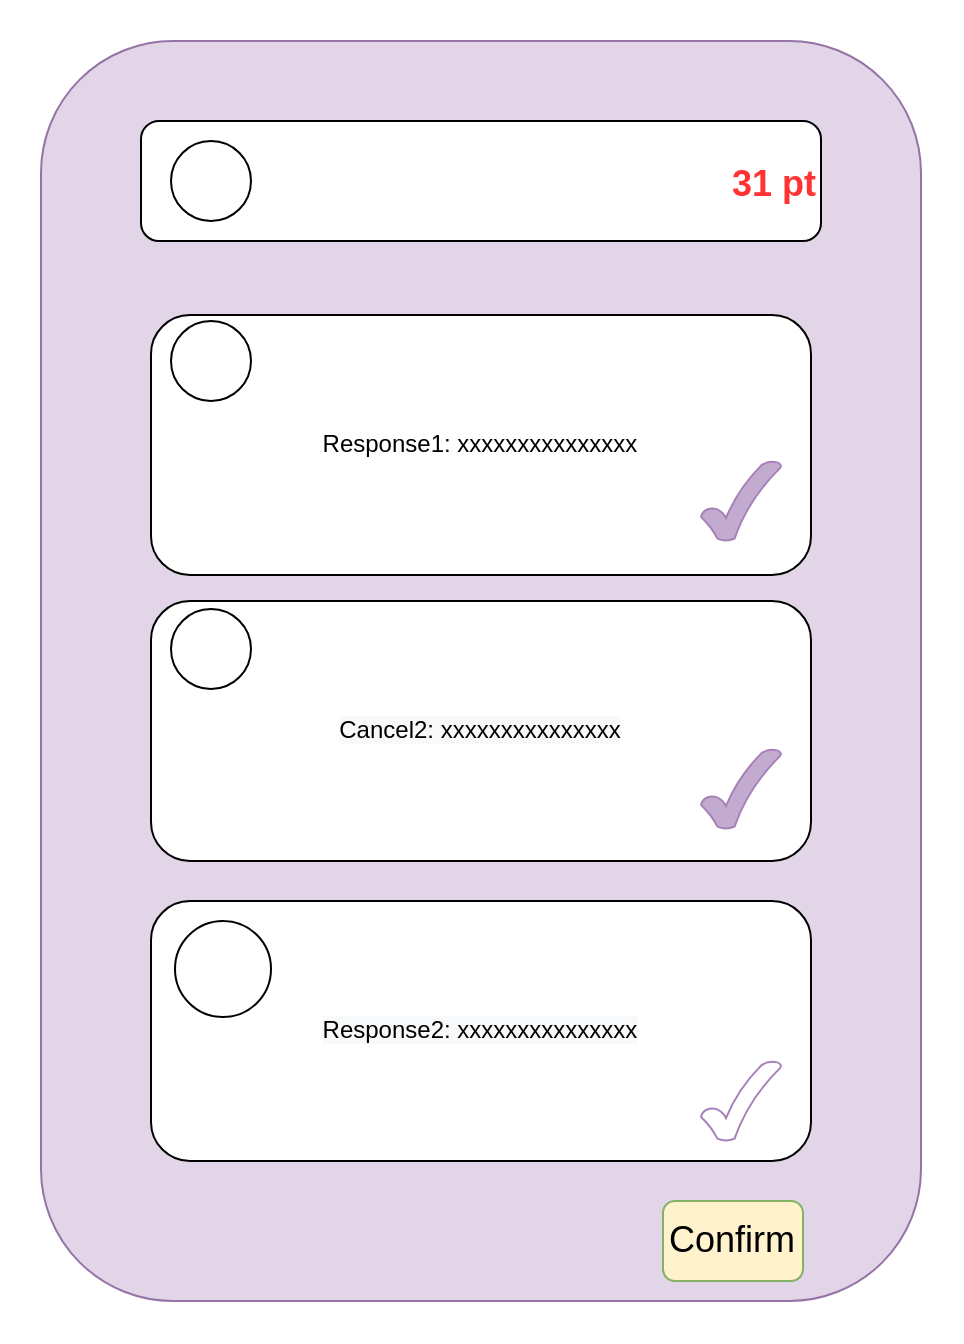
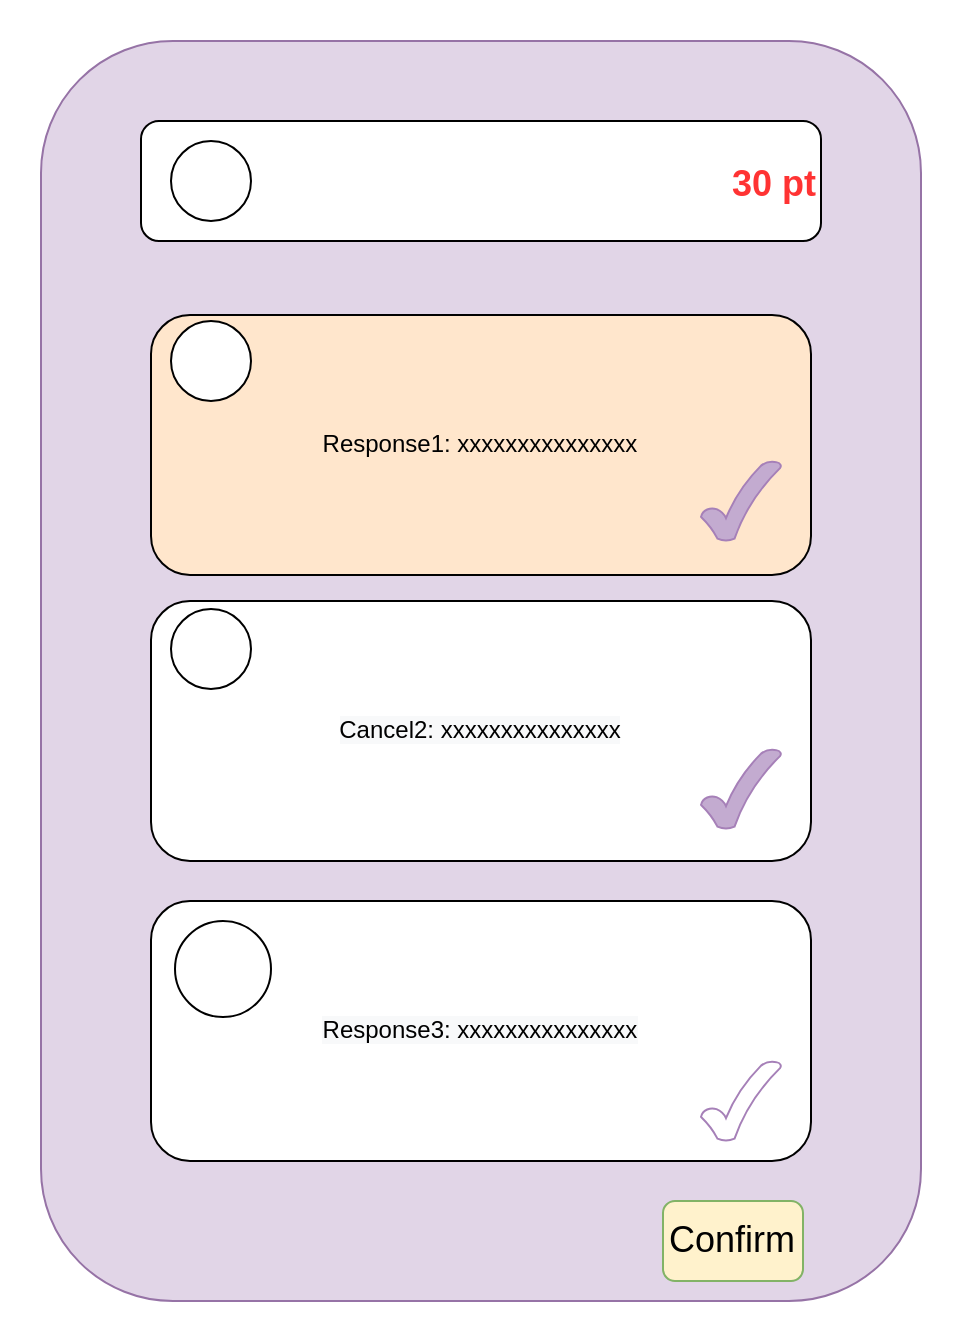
  <mxCell id="0" />
  <mxCell id="1" parent="0" />
  <mxCell id="2" value="" style="rounded=1;whiteSpace=wrap;html=1;fillColor=#e1d5e7;strokeColor=#9673a6;" parent="1" vertex="1"><mxGeometry x="20" y="20" width="440" height="630" as="geometry" /></mxCell>
- <mxCell id="3" value="&lt;h1&gt;&lt;font color=&quot;#ff3333&quot; style=&quot;font-size: 18px;&quot;&gt;31 pt&lt;/font&gt;&lt;/h1&gt;" style="rounded=1;whiteSpace=wrap;html=1;align=right;" parent="1" vertex="1"><mxGeometry x="70" y="60" width="340" height="60" as="geometry" /></mxCell>
- <mxCell id="4" value="Response1: xxxxxxxxxxxxxxx" style="rounded=1;whiteSpace=wrap;html=1;" parent="1" vertex="1"><mxGeometry x="75" y="157" width="330" height="130" as="geometry" /></mxCell>
+ <mxCell id="3" value="&lt;h1&gt;&lt;font color=&quot;#ff3333&quot; style=&quot;font-size: 18px;&quot;&gt;30 pt&lt;/font&gt;&lt;/h1&gt;" style="rounded=1;whiteSpace=wrap;html=1;align=right;" parent="1" vertex="1"><mxGeometry x="70" y="60" width="340" height="60" as="geometry" /></mxCell>
+ <mxCell id="4" value="Response1: xxxxxxxxxxxxxxx" style="rounded=1;whiteSpace=wrap;html=1;fillColor=#ffe6cc;" parent="1" vertex="1"><mxGeometry x="75" y="157" width="330" height="130" as="geometry" /></mxCell>
  <mxCell id="5" value="&lt;span style=&quot;color: rgb(0, 0, 0); font-family: Helvetica; font-size: 12px; font-style: normal; font-variant-ligatures: normal; font-variant-caps: normal; font-weight: 400; letter-spacing: normal; orphans: 2; text-align: center; text-indent: 0px; text-transform: none; widows: 2; word-spacing: 0px; -webkit-text-stroke-width: 0px; background-color: rgb(248, 249, 250); text-decoration-thickness: initial; text-decoration-style: initial; text-decoration-color: initial; float: none; display: inline !important;&quot;&gt;Cancel2: xxxxxxxxxxxxxxx&lt;/span&gt;" style="rounded=1;whiteSpace=wrap;html=1;" parent="1" vertex="1"><mxGeometry x="75" y="300" width="330" height="130" as="geometry" /></mxCell>
- <mxCell id="6" value="&lt;span style=&quot;color: rgb(0, 0, 0); font-family: Helvetica; font-size: 12px; font-style: normal; font-variant-ligatures: normal; font-variant-caps: normal; font-weight: 400; letter-spacing: normal; orphans: 2; text-align: center; text-indent: 0px; text-transform: none; widows: 2; word-spacing: 0px; -webkit-text-stroke-width: 0px; background-color: rgb(248, 249, 250); text-decoration-thickness: initial; text-decoration-style: initial; text-decoration-color: initial; float: none; display: inline !important;&quot;&gt;Response2: xxxxxxxxxxxxxxx&lt;/span&gt;" style="rounded=1;whiteSpace=wrap;html=1;" parent="1" vertex="1"><mxGeometry x="75" y="450" width="330" height="130" as="geometry" /></mxCell>
+ <mxCell id="6" value="&lt;span style=&quot;color: rgb(0, 0, 0); font-family: Helvetica; font-size: 12px; font-style: normal; font-variant-ligatures: normal; font-variant-caps: normal; font-weight: 400; letter-spacing: normal; orphans: 2; text-align: center; text-indent: 0px; text-transform: none; widows: 2; word-spacing: 0px; -webkit-text-stroke-width: 0px; background-color: rgb(248, 249, 250); text-decoration-thickness: initial; text-decoration-style: initial; text-decoration-color: initial; float: none; display: inline !important;&quot;&gt;Response3: xxxxxxxxxxxxxxx&lt;/span&gt;" style="rounded=1;whiteSpace=wrap;html=1;" parent="1" vertex="1"><mxGeometry x="75" y="450" width="330" height="130" as="geometry" /></mxCell>
  <mxCell id="7" value="" style="ellipse;whiteSpace=wrap;html=1;aspect=fixed;" parent="1" vertex="1"><mxGeometry x="85" y="70" width="40" height="40" as="geometry" /></mxCell>
  <mxCell id="8" value="" style="ellipse;whiteSpace=wrap;html=1;aspect=fixed;" parent="1" vertex="1"><mxGeometry x="85" y="160" width="40" height="40" as="geometry" /></mxCell>
  <mxCell id="9" value="" style="ellipse;whiteSpace=wrap;html=1;aspect=fixed;" parent="1" vertex="1"><mxGeometry x="85" y="304" width="40" height="40" as="geometry" /></mxCell>
  <mxCell id="10" value="" style="ellipse;whiteSpace=wrap;html=1;aspect=fixed;" parent="1" vertex="1"><mxGeometry x="87" y="460" width="48" height="48" as="geometry" /></mxCell>
  <mxCell id="11" value="" style="verticalLabelPosition=bottom;verticalAlign=top;html=1;shape=mxgraph.basic.tick;fontSize=18;fontColor=#FF3333;strokeColor=#A680B8;fillColor=#C3ABD0;" parent="1" vertex="1"><mxGeometry x="350" y="230" width="40" height="40" as="geometry" /></mxCell>
  <mxCell id="12" value="" style="verticalLabelPosition=bottom;verticalAlign=top;html=1;shape=mxgraph.basic.tick;fontSize=18;fontColor=#FF3333;strokeColor=#A680B8;fillColor=#C3ABD0;" parent="1" vertex="1"><mxGeometry x="350" y="374" width="40" height="40" as="geometry" /></mxCell>
  <mxCell id="13" value="" style="verticalLabelPosition=bottom;verticalAlign=top;html=1;shape=mxgraph.basic.tick;fontSize=18;fontColor=#FF3333;strokeColor=#A680B8;" parent="1" vertex="1"><mxGeometry x="350" y="530" width="40" height="40" as="geometry" /></mxCell>
  <mxCell id="14" value="Confirm" style="rounded=1;whiteSpace=wrap;html=1;fontSize=18;strokeColor=#82b366;fillColor=#fff2cc;" parent="1" vertex="1"><mxGeometry x="331" y="600" width="70" height="40" as="geometry" /></mxCell>
